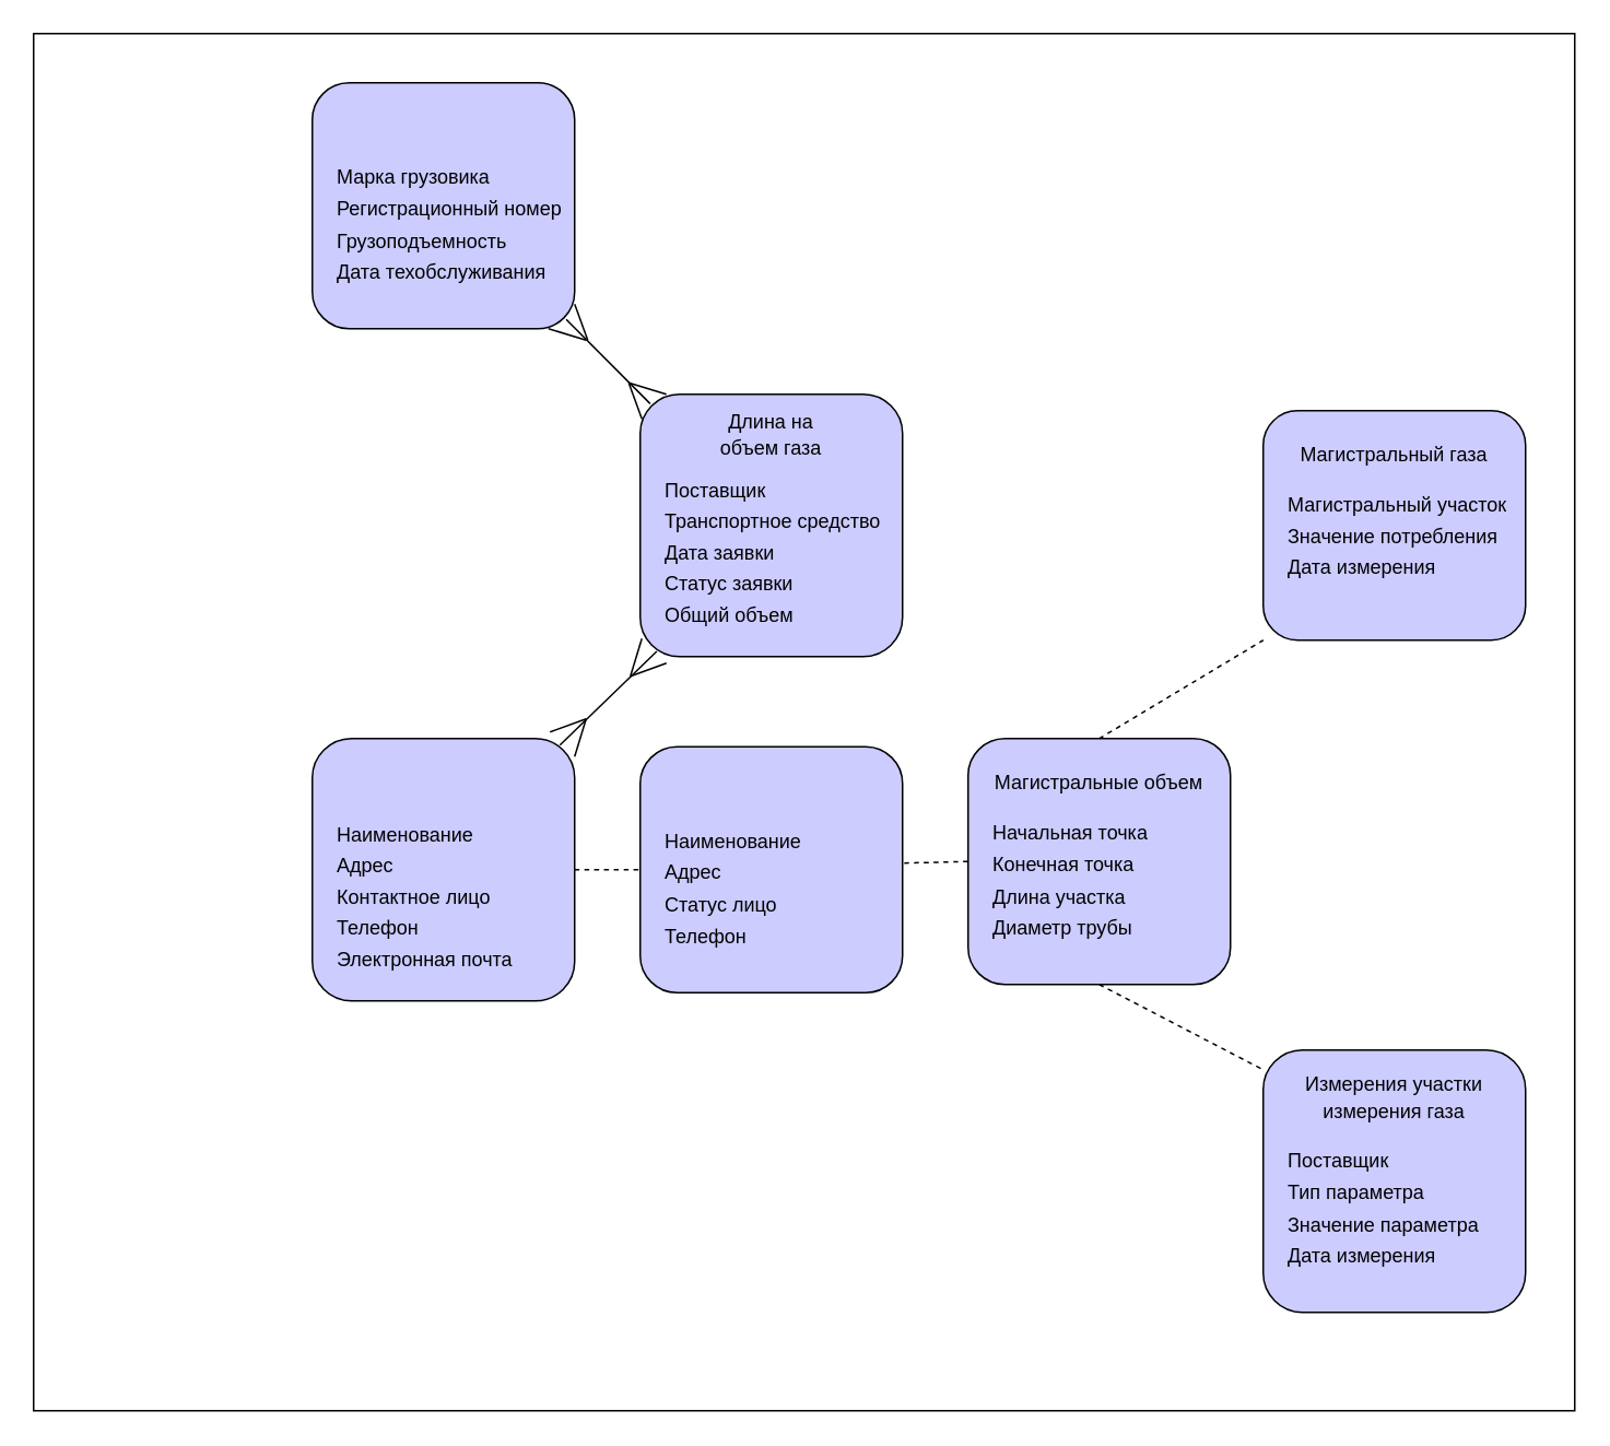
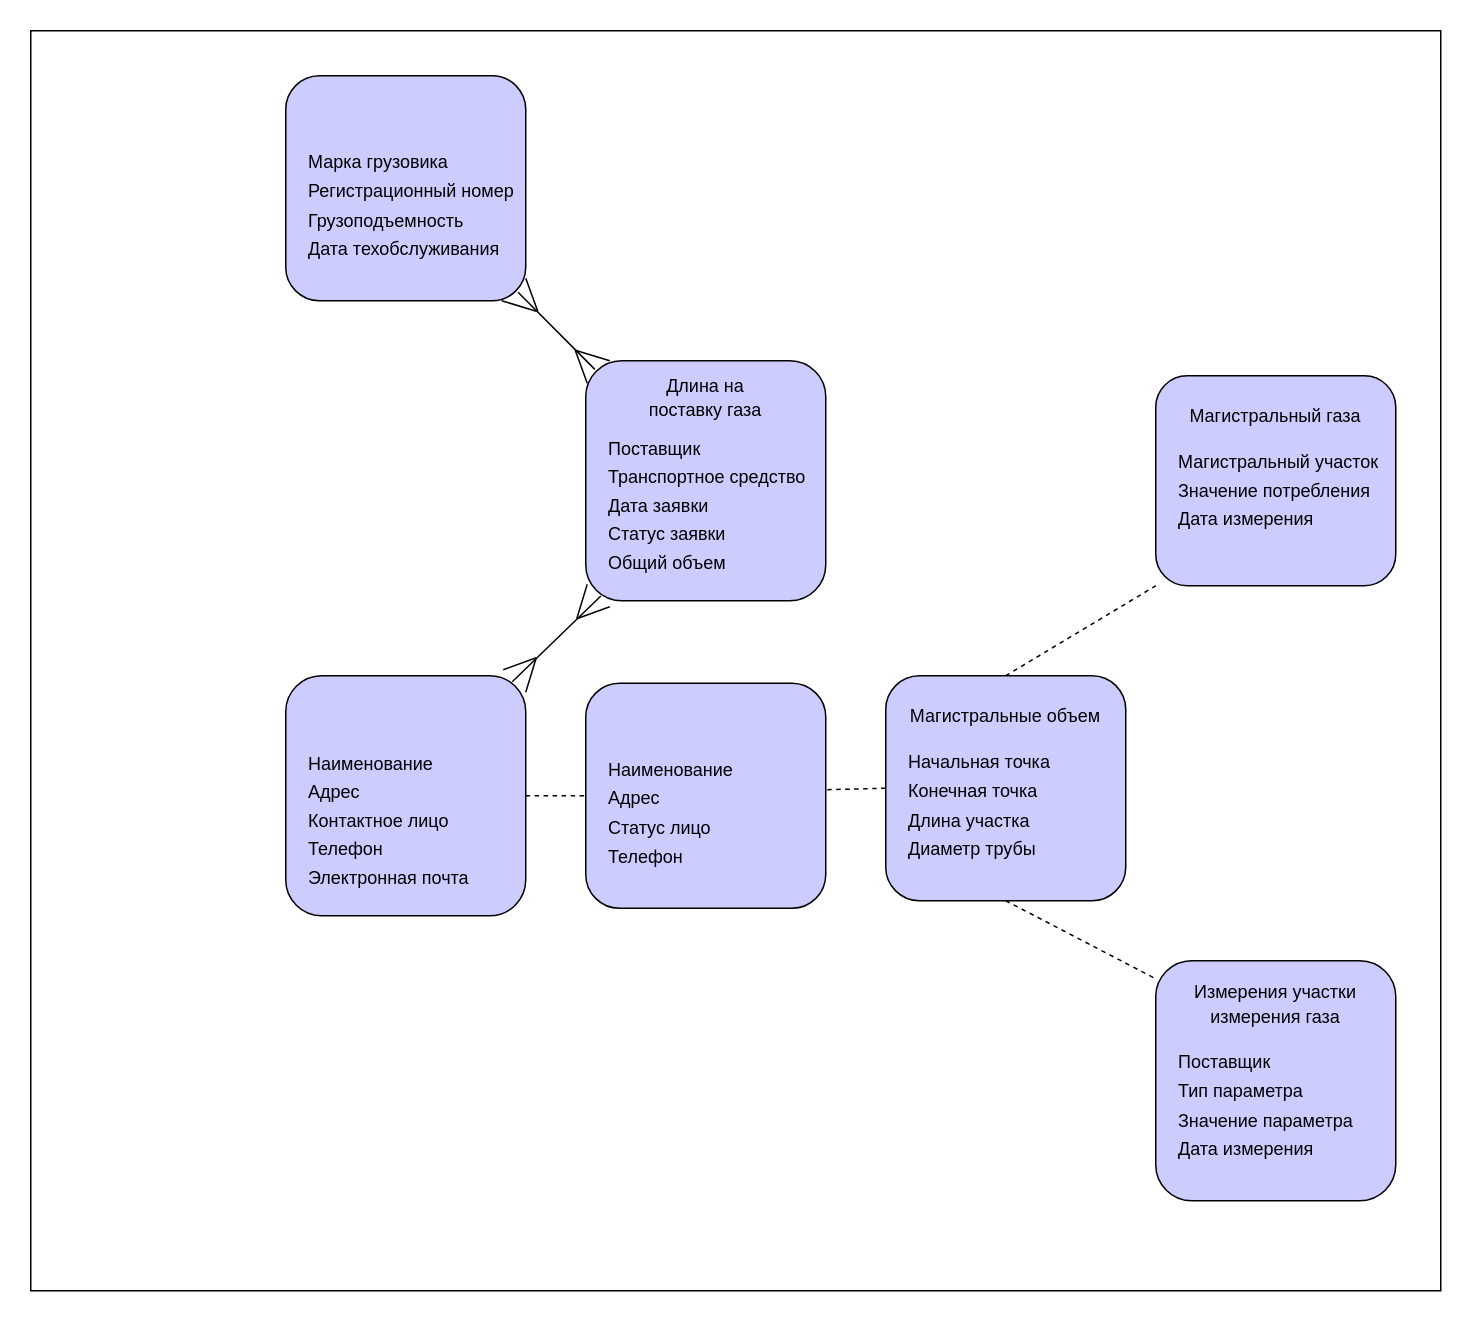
  <mxCell id="0" />
  <mxCell id="1" parent="0" />
  <mxCell id="2" value="" style="rounded=0;whiteSpace=wrap;html=1;fontSize=16;" vertex="1" parent="1"><mxGeometry x="20" y="20" width="940" height="840" as="geometry" /></mxCell>
  <mxCell id="3" value="" style="endArrow=none;dashed=1;html=1;rounded=0;fontSize=12;startSize=8;endSize=8;curved=1;exitX=1;exitY=0.5;exitDx=0;exitDy=0;entryX=0;entryY=0.5;entryDx=0;entryDy=0;" edge="1" parent="1" source="26" target="28"><mxGeometry width="50" height="50" relative="1" as="geometry"><mxPoint x="450" y="410" as="sourcePoint" /><mxPoint x="500" y="360" as="targetPoint" /></mxGeometry></mxCell>
  <mxCell id="4" value="" style="endArrow=none;dashed=1;html=1;rounded=0;fontSize=12;startSize=8;endSize=8;curved=1;entryX=0;entryY=0.5;entryDx=0;entryDy=0;exitX=1.007;exitY=0.344;exitDx=0;exitDy=0;exitPerimeter=0;" edge="1" parent="1" source="29" target="30"><mxGeometry width="50" height="50" relative="1" as="geometry"><mxPoint x="550" y="520" as="sourcePoint" /><mxPoint x="500" y="360" as="targetPoint" /></mxGeometry></mxCell>
  <mxCell id="5" value="" style="endArrow=none;dashed=1;html=1;rounded=0;fontSize=12;startSize=8;endSize=8;curved=1;entryX=-0.004;entryY=0.073;entryDx=0;entryDy=0;entryPerimeter=0;exitX=0.5;exitY=1;exitDx=0;exitDy=0;" edge="1" parent="1" source="30" target="36"><mxGeometry width="50" height="50" relative="1" as="geometry"><mxPoint x="450" y="520" as="sourcePoint" /><mxPoint x="500" y="470" as="targetPoint" /></mxGeometry></mxCell>
  <mxCell id="6" value="" style="endArrow=none;dashed=1;html=1;rounded=0;fontSize=12;startSize=8;endSize=8;curved=1;entryX=0;entryY=1;entryDx=0;entryDy=0;exitX=0.5;exitY=0;exitDx=0;exitDy=0;" edge="1" parent="1" source="30" target="33"><mxGeometry width="50" height="50" relative="1" as="geometry"><mxPoint x="450" y="490" as="sourcePoint" /><mxPoint x="500" y="440" as="targetPoint" /></mxGeometry></mxCell>
  <mxCell id="7" value="" style="endArrow=none;html=1;rounded=0;fontSize=12;startSize=8;endSize=8;curved=1;exitX=0.968;exitY=0.962;exitDx=0;exitDy=0;exitPerimeter=0;entryX=0.038;entryY=0.036;entryDx=0;entryDy=0;entryPerimeter=0;" edge="1" parent="1" source="20" target="22"><mxGeometry width="50" height="50" relative="1" as="geometry"><mxPoint x="341" y="191" as="sourcePoint" /><mxPoint x="399" y="249" as="targetPoint" /></mxGeometry></mxCell>
  <mxCell id="8" value="" style="group;rotation=135;" vertex="1" connectable="0" parent="1"><mxGeometry x="381" y="230" width="20" height="20" as="geometry" /></mxCell>
  <mxCell id="9" value="" style="endArrow=none;html=1;rounded=0;fontSize=12;startSize=8;endSize=8;curved=1;" edge="1" parent="8"><mxGeometry width="50" height="50" relative="1" as="geometry"><mxPoint x="2" y="3" as="sourcePoint" /><mxPoint x="10" y="25" as="targetPoint" /></mxGeometry></mxCell>
  <mxCell id="10" value="" style="endArrow=none;html=1;rounded=0;fontSize=12;startSize=8;endSize=8;curved=1;" edge="1" parent="8"><mxGeometry width="50" height="50" relative="1" as="geometry"><mxPoint x="2" y="3" as="sourcePoint" /><mxPoint x="25" y="10" as="targetPoint" /></mxGeometry></mxCell>
  <mxCell id="11" value="" style="endArrow=none;html=1;rounded=0;fontSize=12;startSize=8;endSize=8;curved=1;" edge="1" parent="1"><mxGeometry width="50" height="50" relative="1" as="geometry"><mxPoint x="358" y="207" as="sourcePoint" /><mxPoint x="350" y="185" as="targetPoint" /></mxGeometry></mxCell>
  <mxCell id="12" value="" style="endArrow=none;html=1;rounded=0;fontSize=12;startSize=8;endSize=8;curved=1;" edge="1" parent="1"><mxGeometry width="50" height="50" relative="1" as="geometry"><mxPoint x="357" y="207" as="sourcePoint" /><mxPoint x="334" y="200" as="targetPoint" /></mxGeometry></mxCell>
  <mxCell id="13" value="" style="endArrow=none;html=1;rounded=0;fontSize=12;startSize=8;endSize=8;curved=1;entryX=0.063;entryY=0.98;entryDx=0;entryDy=0;entryPerimeter=0;" edge="1" parent="1" target="22"><mxGeometry width="50" height="50" relative="1" as="geometry"><mxPoint x="341" y="454" as="sourcePoint" /><mxPoint x="400" y="400" as="targetPoint" /></mxGeometry></mxCell>
  <mxCell id="14" value="" style="group;rotation=45;" vertex="1" connectable="0" parent="1"><mxGeometry x="381" y="394" width="20" height="20" as="geometry" /></mxCell>
  <mxCell id="15" value="" style="endArrow=none;html=1;rounded=0;fontSize=12;startSize=8;endSize=8;curved=1;" edge="1" parent="14"><mxGeometry width="50" height="50" relative="1" as="geometry"><mxPoint x="3" y="18" as="sourcePoint" /><mxPoint x="25" y="10" as="targetPoint" /></mxGeometry></mxCell>
  <mxCell id="16" value="" style="endArrow=none;html=1;rounded=0;fontSize=12;startSize=8;endSize=8;curved=1;" edge="1" parent="14"><mxGeometry width="50" height="50" relative="1" as="geometry"><mxPoint x="3" y="18" as="sourcePoint" /><mxPoint x="10" y="-5" as="targetPoint" /></mxGeometry></mxCell>
  <mxCell id="17" value="" style="group;rotation=-135;" vertex="1" connectable="0" parent="1"><mxGeometry x="340" y="436" width="20" height="20" as="geometry" /></mxCell>
  <mxCell id="18" value="" style="endArrow=none;html=1;rounded=0;fontSize=12;startSize=8;endSize=8;curved=1;" edge="1" parent="17"><mxGeometry width="50" height="50" relative="1" as="geometry"><mxPoint x="17" y="2" as="sourcePoint" /><mxPoint x="-5" y="10" as="targetPoint" /></mxGeometry></mxCell>
  <mxCell id="19" value="" style="endArrow=none;html=1;rounded=0;fontSize=12;startSize=8;endSize=8;curved=1;" edge="1" parent="17"><mxGeometry width="50" height="50" relative="1" as="geometry"><mxPoint x="17" y="2" as="sourcePoint" /><mxPoint x="10" y="25" as="targetPoint" /></mxGeometry></mxCell>
  <mxCell id="20" value="&lt;font style=&quot;font-size: 12px;&quot;&gt;&lt;br&gt;&lt;/font&gt;" style="rounded=1;whiteSpace=wrap;html=1;fontSize=16;fillColor=#CCCCFF;" vertex="1" parent="1"><mxGeometry x="190" y="50" width="160" height="150" as="geometry" /></mxCell>
  <mxCell id="21" value="&lt;font style=&quot;font-size: 12px;&quot;&gt;&amp;nbsp;Марка грузовика&lt;br style=&quot;border-color: var(--border-color);&quot;&gt;&lt;span style=&quot;border-color: var(--border-color);&quot;&gt;&amp;nbsp;Регистрационный номер&lt;/span&gt;&lt;br style=&quot;border-color: var(--border-color);&quot;&gt;&lt;span style=&quot;border-color: var(--border-color);&quot;&gt;&amp;nbsp;Грузоподъемность&lt;/span&gt;&lt;br style=&quot;border-color: var(--border-color);&quot;&gt;&lt;span style=&quot;border-color: var(--border-color);&quot;&gt;&amp;nbsp;Дата техобслуживания&lt;/span&gt;&lt;br&gt;&lt;/font&gt;" style="text;html=1;strokeColor=none;fillColor=none;align=left;verticalAlign=middle;whiteSpace=wrap;rounded=0;fontSize=16;" vertex="1" parent="1"><mxGeometry x="200" y="90" width="150" height="90" as="geometry" /></mxCell>
  <mxCell id="22" value="&lt;font style=&quot;font-size: 12px;&quot;&gt;&lt;br&gt;&lt;/font&gt;" style="rounded=1;whiteSpace=wrap;html=1;fontSize=16;fillColor=#CCCCFF;" vertex="1" parent="1"><mxGeometry x="390" y="240" width="160" height="160" as="geometry" /></mxCell>
  <mxCell id="23" value="&lt;font style=&quot;font-size: 12px;&quot;&gt;&amp;nbsp;Поставщик&lt;br style=&quot;border-color: var(--border-color);&quot;&gt;&lt;span style=&quot;border-color: var(--border-color);&quot;&gt;&amp;nbsp;Транспортное средство&lt;/span&gt;&lt;br style=&quot;border-color: var(--border-color);&quot;&gt;&lt;span style=&quot;border-color: var(--border-color);&quot;&gt;&amp;nbsp;Дата заявки&lt;/span&gt;&lt;br style=&quot;border-color: var(--border-color);&quot;&gt;&lt;span style=&quot;border-color: var(--border-color);&quot;&gt;&amp;nbsp;Статус заявки&lt;/span&gt;&lt;br style=&quot;border-color: var(--border-color);&quot;&gt;&lt;span style=&quot;border-color: var(--border-color);&quot;&gt;&amp;nbsp;Общий объем&lt;/span&gt;&lt;/font&gt;" style="text;html=1;strokeColor=none;fillColor=none;align=left;verticalAlign=middle;whiteSpace=wrap;rounded=0;fontSize=16;" vertex="1" parent="1"><mxGeometry x="400" y="290" width="140" height="90" as="geometry" /></mxCell>
  <mxCell id="24" value="&lt;font style=&quot;font-size: 12px;&quot;&gt;Длина на&lt;/font&gt;" style="text;html=1;strokeColor=none;fillColor=none;align=center;verticalAlign=middle;whiteSpace=wrap;rounded=0;fontSize=16;" vertex="1" parent="1"><mxGeometry x="420" y="240" width="100" height="30" as="geometry" /></mxCell>
- <mxCell id="25" value="&lt;span style=&quot;font-size: 12px;&quot;&gt;объем газа&lt;/span&gt;" style="text;html=1;strokeColor=none;fillColor=none;align=center;verticalAlign=middle;whiteSpace=wrap;rounded=0;fontSize=16;" vertex="1" parent="1"><mxGeometry x="420" y="256" width="100" height="30" as="geometry" /></mxCell>
+ <mxCell id="25" value="&lt;span style=&quot;font-size: 12px;&quot;&gt;поставку газа&lt;/span&gt;" style="text;html=1;strokeColor=none;fillColor=none;align=center;verticalAlign=middle;whiteSpace=wrap;rounded=0;fontSize=16;" vertex="1" parent="1"><mxGeometry x="420" y="256" width="100" height="30" as="geometry" /></mxCell>
  <mxCell id="26" value="&lt;font style=&quot;font-size: 12px;&quot;&gt;&lt;br&gt;&lt;/font&gt;" style="rounded=1;whiteSpace=wrap;html=1;fontSize=16;fillColor=#CCCCFF;" vertex="1" parent="1"><mxGeometry x="190" y="450" width="160" height="160" as="geometry" /></mxCell>
  <mxCell id="27" value="&lt;font style=&quot;font-size: 12px;&quot;&gt;&amp;nbsp;Наименование&lt;br style=&quot;border-color: var(--border-color);&quot;&gt;&lt;span style=&quot;border-color: var(--border-color);&quot;&gt;&amp;nbsp;Адрес&lt;/span&gt;&lt;br style=&quot;border-color: var(--border-color);&quot;&gt;&lt;span style=&quot;border-color: var(--border-color);&quot;&gt;&amp;nbsp;Контактное лицо&lt;/span&gt;&lt;br style=&quot;border-color: var(--border-color);&quot;&gt;&lt;span style=&quot;border-color: var(--border-color);&quot;&gt;&amp;nbsp;Телефон&lt;/span&gt;&lt;br style=&quot;border-color: var(--border-color);&quot;&gt;&lt;span style=&quot;border-color: var(--border-color);&quot;&gt;&amp;nbsp;Электронная почта&lt;/span&gt;&lt;/font&gt;" style="text;html=1;strokeColor=none;fillColor=none;align=left;verticalAlign=middle;whiteSpace=wrap;rounded=0;fontSize=16;" vertex="1" parent="1"><mxGeometry x="200" y="500" width="120" height="90" as="geometry" /></mxCell>
  <mxCell id="28" value="&lt;font style=&quot;font-size: 12px;&quot;&gt;&lt;br&gt;&lt;/font&gt;" style="rounded=1;whiteSpace=wrap;html=1;fontSize=16;fillColor=#CCCCFF;" vertex="1" parent="1"><mxGeometry x="390" y="455" width="160" height="150" as="geometry" /></mxCell>
  <mxCell id="29" value="&lt;font style=&quot;font-size: 12px;&quot;&gt;&amp;nbsp;Наименование&lt;br style=&quot;border-color: var(--border-color);&quot;&gt;&lt;span style=&quot;border-color: var(--border-color);&quot;&gt;&amp;nbsp;Адрес&lt;/span&gt;&lt;br style=&quot;border-color: var(--border-color);&quot;&gt;&lt;span style=&quot;border-color: var(--border-color);&quot;&gt;&amp;nbsp;Статус лицо&lt;/span&gt;&lt;br style=&quot;border-color: var(--border-color);&quot;&gt;&lt;span style=&quot;border-color: var(--border-color);&quot;&gt;&amp;nbsp;Телефон&lt;/span&gt;&lt;br&gt;&lt;/font&gt;" style="text;html=1;strokeColor=none;fillColor=none;align=left;verticalAlign=middle;whiteSpace=wrap;rounded=0;fontSize=16;" vertex="1" parent="1"><mxGeometry x="400" y="495" width="150" height="90" as="geometry" /></mxCell>
  <mxCell id="30" value="&lt;font style=&quot;font-size: 12px;&quot;&gt;&lt;br&gt;&lt;/font&gt;" style="rounded=1;whiteSpace=wrap;html=1;fontSize=16;fillColor=#CCCCFF;" vertex="1" parent="1"><mxGeometry x="590" y="450" width="160" height="150" as="geometry" /></mxCell>
  <mxCell id="31" value="&lt;font style=&quot;font-size: 12px;&quot;&gt;&amp;nbsp;Начальная точка&lt;br style=&quot;border-color: var(--border-color);&quot;&gt;&lt;span style=&quot;border-color: var(--border-color);&quot;&gt;&amp;nbsp;Конечная точка&lt;/span&gt;&lt;br style=&quot;border-color: var(--border-color);&quot;&gt;&lt;span style=&quot;border-color: var(--border-color);&quot;&gt;&amp;nbsp;Длина участка&lt;/span&gt;&lt;br style=&quot;border-color: var(--border-color);&quot;&gt;&lt;span style=&quot;border-color: var(--border-color);&quot;&gt;&amp;nbsp;Диаметр трубы&lt;/span&gt;&lt;br&gt;&lt;/font&gt;" style="text;html=1;strokeColor=none;fillColor=none;align=left;verticalAlign=middle;whiteSpace=wrap;rounded=0;fontSize=16;" vertex="1" parent="1"><mxGeometry x="600" y="490" width="150" height="90" as="geometry" /></mxCell>
  <mxCell id="32" value="&lt;font style=&quot;font-size: 12px;&quot;&gt;Магистральные объем&lt;/font&gt;" style="text;html=1;strokeColor=none;fillColor=none;align=center;verticalAlign=middle;whiteSpace=wrap;rounded=0;fontSize=16;" vertex="1" parent="1"><mxGeometry x="600" y="460" width="140" height="30" as="geometry" /></mxCell>
  <mxCell id="33" value="&lt;font style=&quot;font-size: 12px;&quot;&gt;&lt;br&gt;&lt;/font&gt;" style="rounded=1;whiteSpace=wrap;html=1;fontSize=16;fillColor=#CCCCFF;" vertex="1" parent="1"><mxGeometry x="770" y="250" width="160" height="140" as="geometry" /></mxCell>
  <mxCell id="34" value="&lt;font style=&quot;font-size: 12px;&quot;&gt;&amp;nbsp;Магистральный участок&lt;br style=&quot;border-color: var(--border-color);&quot;&gt;&lt;span style=&quot;border-color: var(--border-color);&quot;&gt;&amp;nbsp;Значение потребления&lt;/span&gt;&lt;br style=&quot;border-color: var(--border-color);&quot;&gt;&lt;span style=&quot;border-color: var(--border-color);&quot;&gt;&amp;nbsp;Дата измерения&lt;/span&gt;&lt;br&gt;&lt;/font&gt;" style="text;html=1;strokeColor=none;fillColor=none;align=left;verticalAlign=middle;whiteSpace=wrap;rounded=0;fontSize=16;" vertex="1" parent="1"><mxGeometry x="780" y="280" width="150" height="90" as="geometry" /></mxCell>
  <mxCell id="35" value="&lt;font style=&quot;font-size: 12px;&quot;&gt;Магистральный газа&lt;/font&gt;" style="text;html=1;strokeColor=none;fillColor=none;align=center;verticalAlign=middle;whiteSpace=wrap;rounded=0;fontSize=16;" vertex="1" parent="1"><mxGeometry x="780" y="260" width="140" height="30" as="geometry" /></mxCell>
  <mxCell id="36" value="&lt;font style=&quot;font-size: 12px;&quot;&gt;&lt;br&gt;&lt;/font&gt;" style="rounded=1;whiteSpace=wrap;html=1;fontSize=16;fillColor=#CCCCFF;" vertex="1" parent="1"><mxGeometry x="770" y="640" width="160" height="160" as="geometry" /></mxCell>
  <mxCell id="37" value="&lt;font style=&quot;font-size: 12px;&quot;&gt;&amp;nbsp;Поставщик&lt;br style=&quot;border-color: var(--border-color);&quot;&gt;&lt;span style=&quot;border-color: var(--border-color);&quot;&gt;&amp;nbsp;Тип параметра&lt;/span&gt;&lt;br style=&quot;border-color: var(--border-color);&quot;&gt;&lt;span style=&quot;border-color: var(--border-color);&quot;&gt;&amp;nbsp;Значение параметра&lt;/span&gt;&lt;br style=&quot;border-color: var(--border-color);&quot;&gt;&lt;span style=&quot;border-color: var(--border-color);&quot;&gt;&amp;nbsp;Дата измерения&lt;/span&gt;&lt;br&gt;&lt;/font&gt;" style="text;html=1;strokeColor=none;fillColor=none;align=left;verticalAlign=middle;whiteSpace=wrap;rounded=0;fontSize=16;" vertex="1" parent="1"><mxGeometry x="780" y="690" width="140" height="90" as="geometry" /></mxCell>
  <mxCell id="38" value="&lt;font style=&quot;font-size: 12px;&quot;&gt;Измерения участки&lt;/font&gt;" style="text;html=1;strokeColor=none;fillColor=none;align=center;verticalAlign=middle;whiteSpace=wrap;rounded=0;fontSize=16;" vertex="1" parent="1"><mxGeometry x="780" y="644" width="140" height="30" as="geometry" /></mxCell>
  <mxCell id="39" value="&lt;span style=&quot;font-size: 12px;&quot;&gt;измерения газа&lt;/span&gt;" style="text;html=1;strokeColor=none;fillColor=none;align=center;verticalAlign=middle;whiteSpace=wrap;rounded=0;fontSize=16;" vertex="1" parent="1"><mxGeometry x="800" y="661" width="100" height="30" as="geometry" /></mxCell>
